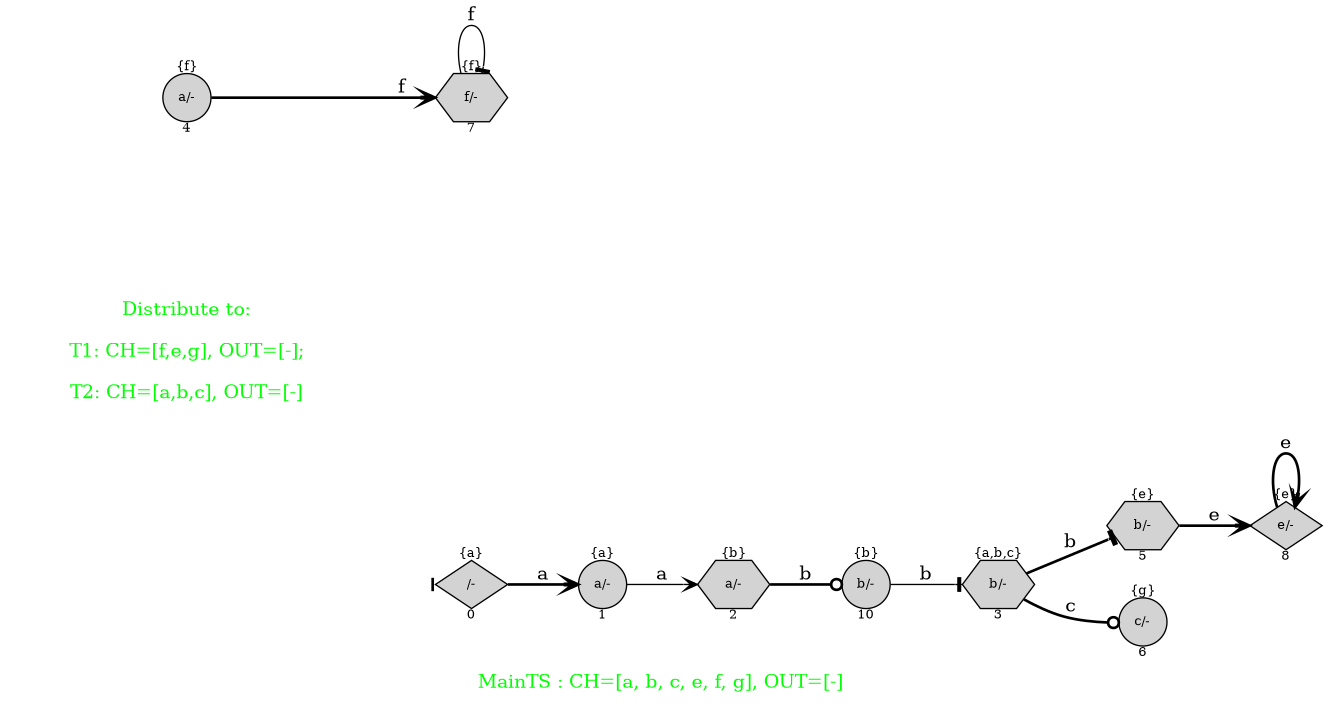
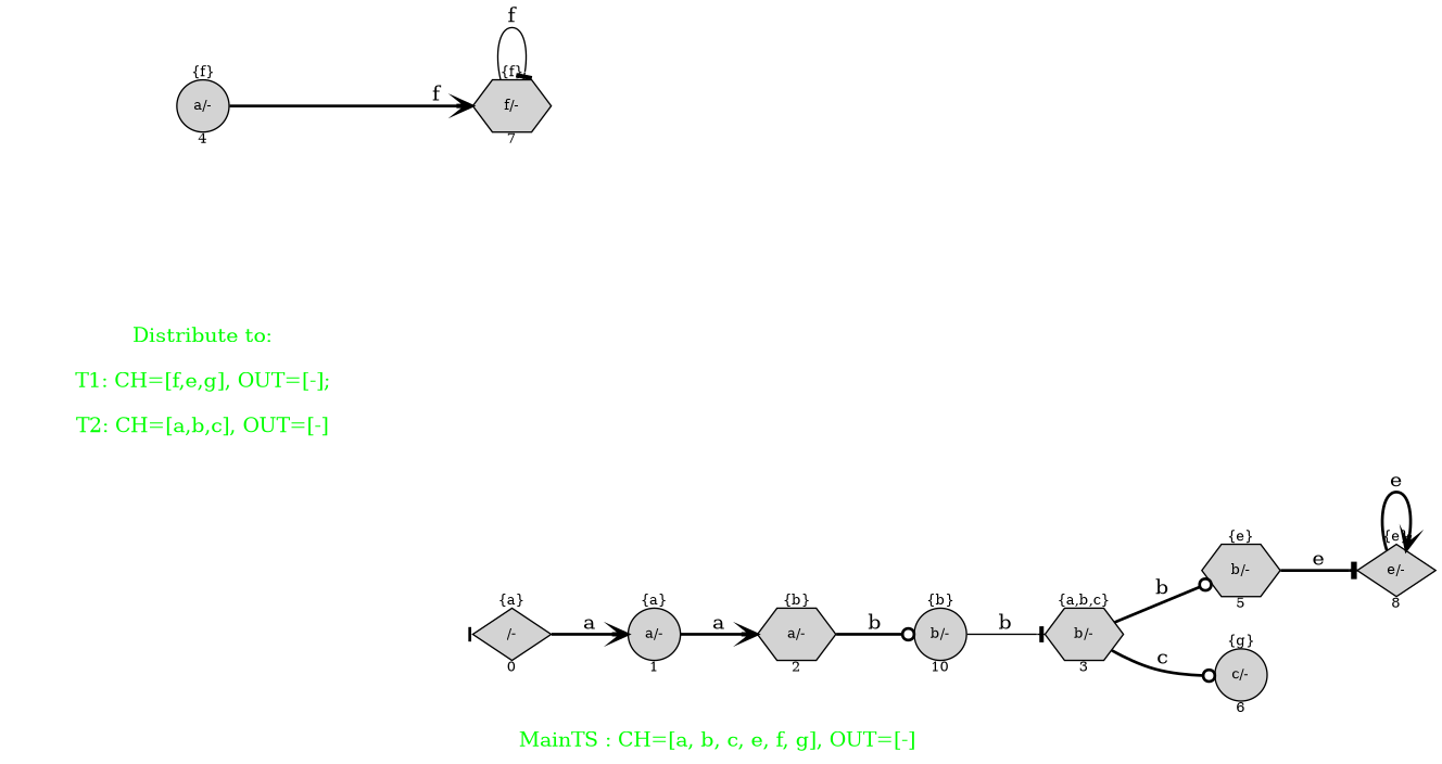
  digraph {
    fontcolor=green
    fontsize=14
    label="\nMainTS : CH=[a, b, c, e, f, g], OUT=[-] "
    nodesep=0.5
    rankdir=LR
    ranksep=0.6
    node [fixedsize=true fontsize=10 shape=circle style=filled]
    edge [arrowhead=vee style=bold]
    init [shape=point style=invis]
    n2 [label="{a}\n\n/-\n\n0" shape=diamond]
    n3 [label="{a}\n\na/-\n\n1"]
    n4 [fixedsize=false fontcolor=green fontsize=14 label="Distribute to:\n\nT1: CH=[f,e,g], OUT=[-];\n\nT2: CH=[a,b,c], OUT=[-]" peripheries=0 style=""]
    n5 [label="{a,b,c}\n\nb/-\n\n3" shape=hexagon]
    n6 [label="{e}\n\nb/-\n\n5" shape=hexagon]
    n7 [label="{g}\n\nc/-\n\n6"]
    n8 [label="{f}\n\na/-\n\n4"]
    n9 [label="{f}\n\nf/-\n\n7" shape=hexagon]
    n10 [label="{e}\n\ne/-\n\n8" shape=diamond]
    n11 [label="{b}\n\na/-\n\n2" shape=hexagon]
    n12 [label="{b}\n\nb/-\n\n10"]
    init -> n2 [arrowhead=tee penwidth=0 style=solid]
    n2 -> n3 [label=a]
-   n3 -> n11 [label=a style=solid]
-   n5 -> n6 [arrowhead=tee label=b]
+   n3 -> n11 [label=a]
+   n5 -> n6 [arrowhead=odot label=b]
    n5 -> n7 [arrowhead=odot label=c]
-   n6 -> n10 [label=e]
+   n6 -> n10 [arrowhead=tee label=e]
    n8 -> n9 [label=f]
    n9 -> n9 [arrowhead=tee label=f style=solid]
    n10 -> n10 [label=e]
    n11 -> n12 [arrowhead=odot label=b]
    n12 -> n5 [arrowhead=tee label=b style=solid]
  }
